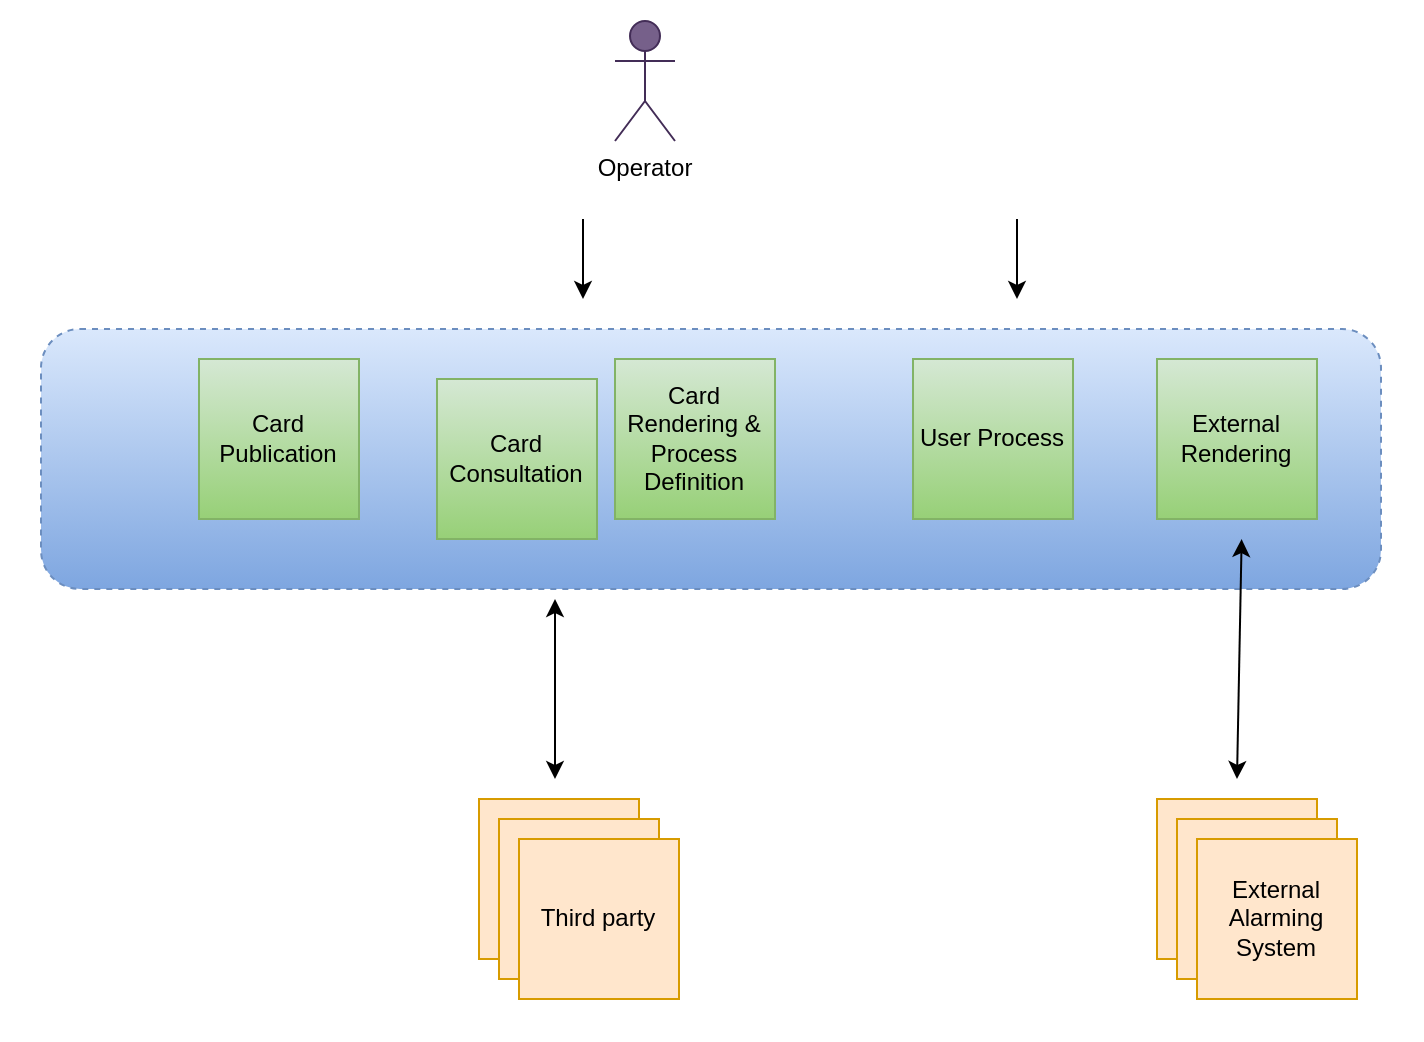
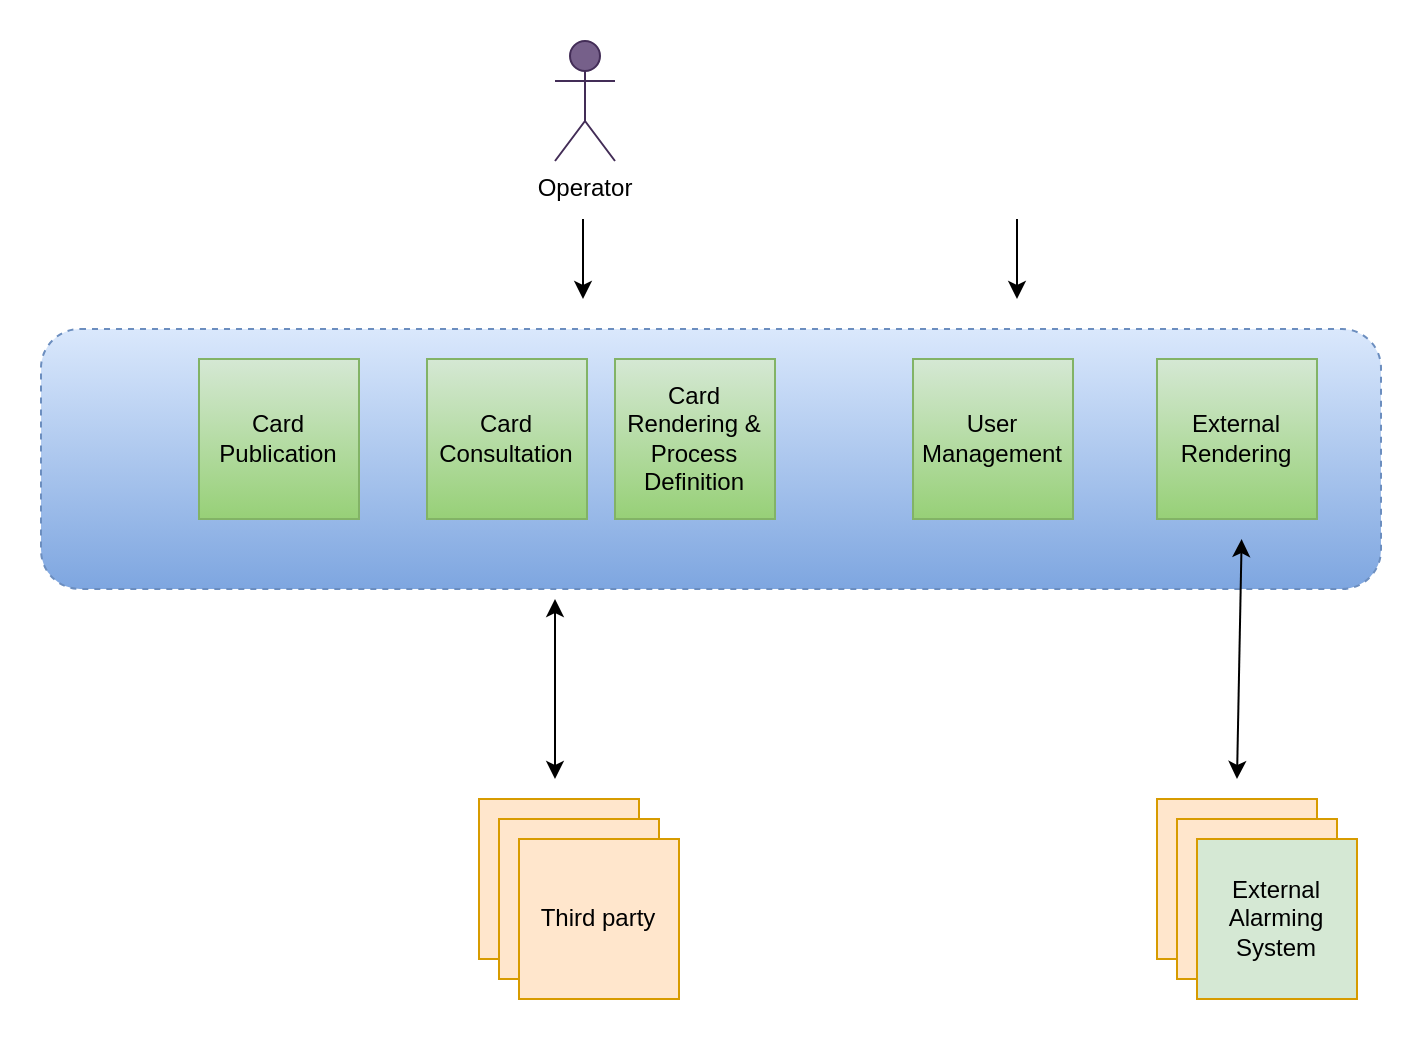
  <mxCell id="0" />
  <mxCell id="1" parent="0" />
  <mxCell id="2" value="" style="rounded=1;whiteSpace=wrap;html=1;dashed=1;gradientColor=#7ea6e0;fillColor=#dae8fc;strokeColor=#6c8ebf;" parent="1" vertex="1"><mxGeometry x="20" y="164" width="670" height="130" as="geometry" /></mxCell>
  <mxCell id="3" value="Card Publication" style="whiteSpace=wrap;html=1;aspect=fixed;fillColor=#d5e8d4;strokeColor=#82b366;gradientColor=#97d077;" parent="1" vertex="1"><mxGeometry x="99" y="179" width="80" height="80" as="geometry" /></mxCell>
- <mxCell id="4" value="Card Consultation " style="whiteSpace=wrap;html=1;aspect=fixed;fillColor=#d5e8d4;strokeColor=#82b366;gradientColor=#97d077;" parent="1" vertex="1"><mxGeometry x="218" y="189" width="80" height="80" as="geometry" /></mxCell>
+ <mxCell id="4" value="Card Consultation " style="whiteSpace=wrap;html=1;aspect=fixed;fillColor=#d5e8d4;strokeColor=#82b366;gradientColor=#97d077;" parent="1" vertex="1"><mxGeometry x="213" y="179" width="80" height="80" as="geometry" /></mxCell>
  <mxCell id="5" value="Card Rendering &amp;amp; Process Definition" style="whiteSpace=wrap;html=1;aspect=fixed;fillColor=#d5e8d4;strokeColor=#82b366;gradientColor=#97d077;" parent="1" vertex="1"><mxGeometry x="307" y="179" width="80" height="80" as="geometry" /></mxCell>
- <mxCell id="6" value="Operator" style="shape=umlActor;verticalLabelPosition=bottom;labelBackgroundColor=#ffffff;verticalAlign=top;html=1;outlineConnect=0;fillColor=#76608a;strokeColor=#432D57;fontColor=#000000;" parent="1" vertex="1"><mxGeometry x="307" y="10" width="30" height="60" as="geometry" /></mxCell>
+ <mxCell id="6" value="Operator" style="shape=umlActor;verticalLabelPosition=bottom;labelBackgroundColor=#ffffff;verticalAlign=top;html=1;outlineConnect=0;fillColor=#76608a;strokeColor=#432D57;fontColor=#000000;" parent="1" vertex="1"><mxGeometry x="277" y="20" width="30" height="60" as="geometry" /></mxCell>
  <mxCell id="7" value="Third party " style="whiteSpace=wrap;html=1;aspect=fixed;fillColor=#ffe6cc;strokeColor=#d79b00;" parent="1" vertex="1"><mxGeometry x="239" y="399" width="80" height="80" as="geometry" /></mxCell>
  <mxCell id="8" value="&lt;div&gt;External &lt;br&gt;&lt;/div&gt;&lt;div&gt;Rendering&lt;br&gt;&lt;/div&gt;" style="whiteSpace=wrap;html=1;aspect=fixed;fillColor=#d5e8d4;strokeColor=#82b366;gradientColor=#97d077;" parent="1" vertex="1"><mxGeometry x="578" y="179" width="80" height="80" as="geometry" /></mxCell>
  <mxCell id="9" value="Third party " style="whiteSpace=wrap;html=1;aspect=fixed;fillColor=#ffe6cc;strokeColor=#d79b00;" parent="1" vertex="1"><mxGeometry x="249" y="409" width="80" height="80" as="geometry" /></mxCell>
  <mxCell id="10" value="Third party " style="whiteSpace=wrap;html=1;aspect=fixed;fillColor=#ffe6cc;strokeColor=#d79b00;" parent="1" vertex="1"><mxGeometry x="259" y="419" width="80" height="80" as="geometry" /></mxCell>
  <mxCell id="11" value="" style="endArrow=classic;html=1;" parent="1" edge="1"><mxGeometry width="50" height="50" relative="1" as="geometry"><mxPoint x="291" y="109" as="sourcePoint" /><mxPoint x="291" y="149" as="targetPoint" /></mxGeometry></mxCell>
  <mxCell id="12" value="" style="endArrow=classic;html=1;" parent="1" edge="1"><mxGeometry width="50" height="50" relative="1" as="geometry"><mxPoint x="508" y="109" as="sourcePoint" /><mxPoint x="508" y="149" as="targetPoint" /></mxGeometry></mxCell>
  <mxCell id="13" value="" style="endArrow=classic;html=1;startArrow=classic;startFill=1;" parent="1" edge="1"><mxGeometry width="50" height="50" relative="1" as="geometry"><mxPoint x="277" y="389" as="sourcePoint" /><mxPoint x="277" y="299" as="targetPoint" /></mxGeometry></mxCell>
- <mxCell id="14" value="User Process" style="whiteSpace=wrap;html=1;aspect=fixed;fillColor=#d5e8d4;strokeColor=#82b366;gradientColor=#97d077;" vertex="1" parent="1"><mxGeometry x="456" y="179" width="80" height="80" as="geometry" /></mxCell>
+ <mxCell id="14" value="User Management" style="whiteSpace=wrap;html=1;aspect=fixed;fillColor=#d5e8d4;strokeColor=#82b366;gradientColor=#97d077;" vertex="1" parent="1"><mxGeometry x="456" y="179" width="80" height="80" as="geometry" /></mxCell>
  <mxCell id="15" value="Third party " style="whiteSpace=wrap;html=1;aspect=fixed;fillColor=#ffe6cc;strokeColor=#d79b00;" vertex="1" parent="1"><mxGeometry x="578" y="399" width="80" height="80" as="geometry" /></mxCell>
  <mxCell id="16" value="Third party " style="whiteSpace=wrap;html=1;aspect=fixed;fillColor=#ffe6cc;strokeColor=#d79b00;" vertex="1" parent="1"><mxGeometry x="588" y="409" width="80" height="80" as="geometry" /></mxCell>
- <mxCell id="17" value="External Alarming System" style="whiteSpace=wrap;html=1;aspect=fixed;fillColor=#ffe6cc;strokeColor=#d79b00;" vertex="1" parent="1"><mxGeometry x="598" y="419" width="80" height="80" as="geometry" /></mxCell>
+ <mxCell id="17" value="External Alarming System" style="whiteSpace=wrap;html=1;aspect=fixed;fillColor=#d5e8d4;strokeColor=#d79b00;" vertex="1" parent="1"><mxGeometry x="598" y="419" width="80" height="80" as="geometry" /></mxCell>
  <mxCell id="18" value="" style="endArrow=classic;html=1;startArrow=classic;startFill=1;entryX=0.896;entryY=0.808;entryDx=0;entryDy=0;entryPerimeter=0;" edge="1" parent="1" target="2"><mxGeometry width="50" height="50" relative="1" as="geometry"><mxPoint x="618" y="389" as="sourcePoint" /><mxPoint x="599" y="319" as="targetPoint" /></mxGeometry></mxCell>
